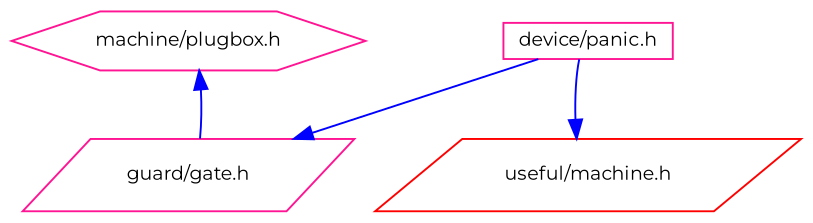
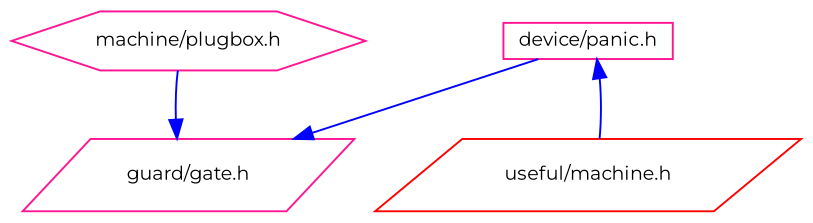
  digraph {
    fontname=Montserrat
    node [color=deeppink fontname=Montserrat fontsize=10 shape=parallelogram]
    edge [color=blue fontname=Montserrat fontsize=10 labelfontname=Helvetica labelfontsize=10 style=solid]
    n1 [height=0.2 label="machine/plugbox.h" shape=hexagon width=0.4]
    n2 [height=0.2 label="guard/gate.h" width=0.4]
    n3 [color=red height=0.2 label="useful/machine.h" width=0.4]
    n4 [height=0.2 label="device/panic.h" shape=box width=0.4]
-   n2 -> n1
-   n4 -> n3
+   n1 -> n2
+   n3 -> n4
    n4 -> n2
  }
